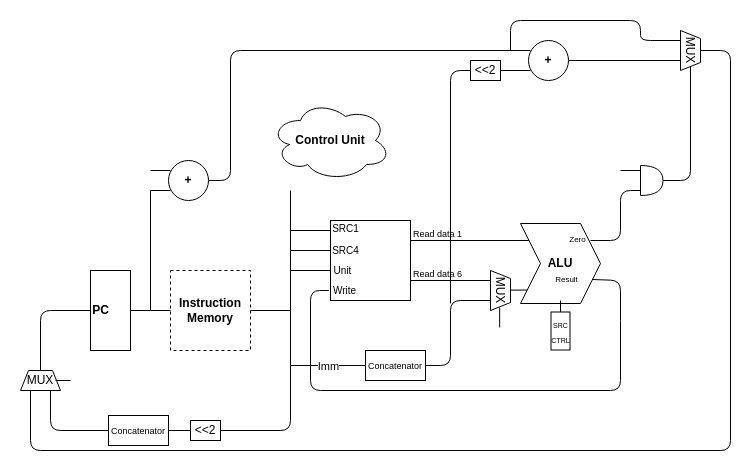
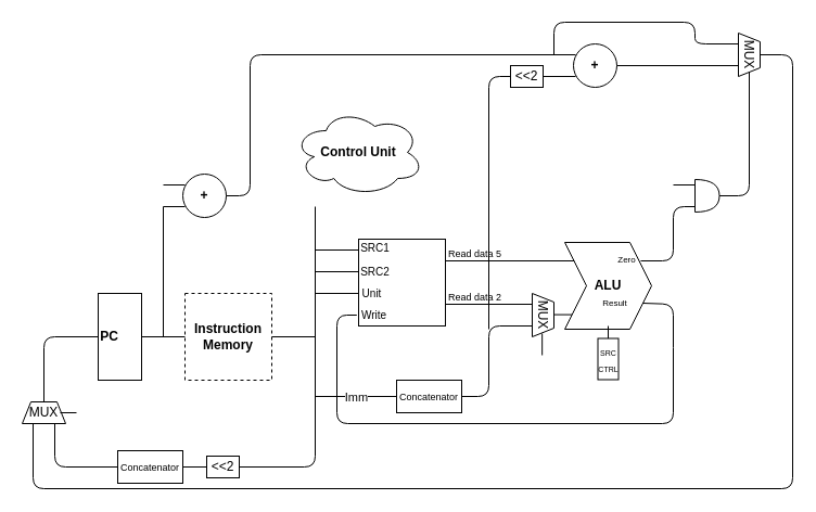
  <mxCell id="0" />
  <mxCell id="1" parent="0" />
  <mxCell id="2" value="&lt;b&gt;Instruction Memory&lt;/b&gt;" style="whiteSpace=wrap;html=1;aspect=fixed;dashed=1;" vertex="1" parent="1"><mxGeometry x="170" y="270" width="80" height="80" as="geometry" /></mxCell>
  <mxCell id="3" value="" style="rounded=0;whiteSpace=wrap;html=1;rotation=90;" vertex="1" parent="1"><mxGeometry x="70" y="290" width="80" height="40" as="geometry" /></mxCell>
  <mxCell id="4" value="" style="endArrow=none;html=1;exitX=0.5;exitY=0;exitDx=0;exitDy=0;entryX=0;entryY=0.5;entryDx=0;entryDy=0;" edge="1" parent="1" source="3" target="2"><mxGeometry width="50" height="50" relative="1" as="geometry"><mxPoint x="370" y="210" as="sourcePoint" /><mxPoint x="420" y="160" as="targetPoint" /></mxGeometry></mxCell>
  <mxCell id="5" value="" style="endArrow=none;html=1;" edge="1" parent="1"><mxGeometry width="50" height="50" relative="1" as="geometry"><mxPoint x="150" y="310" as="sourcePoint" /><mxPoint x="150" y="190" as="targetPoint" /></mxGeometry></mxCell>
  <mxCell id="6" value="&lt;b&gt;PC&lt;/b&gt;" style="text;html=1;align=center;verticalAlign=middle;resizable=0;points=[];autosize=1;" vertex="1" parent="1"><mxGeometry x="85" y="300" width="30" height="20" as="geometry" /></mxCell>
  <mxCell id="7" value="&lt;b&gt;+&lt;/b&gt;" style="ellipse;whiteSpace=wrap;html=1;aspect=fixed;" vertex="1" parent="1"><mxGeometry x="168" y="160" width="40" height="40" as="geometry" /></mxCell>
  <mxCell id="8" value="" style="endArrow=none;html=1;" edge="1" parent="1"><mxGeometry width="50" height="50" relative="1" as="geometry"><mxPoint x="150" y="190" as="sourcePoint" /><mxPoint x="170" y="190" as="targetPoint" /></mxGeometry></mxCell>
  <mxCell id="9" value="" style="endArrow=none;html=1;" edge="1" parent="1"><mxGeometry width="50" height="50" relative="1" as="geometry"><mxPoint x="150" y="170" as="sourcePoint" /><mxPoint x="170" y="170" as="targetPoint" /></mxGeometry></mxCell>
  <mxCell id="10" value="" style="endArrow=none;html=1;exitX=1;exitY=0.5;exitDx=0;exitDy=0;" edge="1" parent="1" source="7"><mxGeometry width="50" height="50" relative="1" as="geometry"><mxPoint x="350" y="230" as="sourcePoint" /><mxPoint x="530" y="50" as="targetPoint" /><Array as="points"><mxPoint x="230" y="180" /><mxPoint x="230" y="50" /></Array></mxGeometry></mxCell>
  <mxCell id="11" value="" style="endArrow=none;html=1;exitX=1;exitY=0.5;exitDx=0;exitDy=0;" edge="1" parent="1" source="2"><mxGeometry width="50" height="50" relative="1" as="geometry"><mxPoint x="350" y="230" as="sourcePoint" /><mxPoint x="290" y="310" as="targetPoint" /></mxGeometry></mxCell>
  <mxCell id="12" value="" style="endArrow=none;html=1;" edge="1" parent="1"><mxGeometry width="50" height="50" relative="1" as="geometry"><mxPoint x="50" y="390" as="sourcePoint" /><mxPoint x="290" y="190" as="targetPoint" /><Array as="points"><mxPoint x="50" y="430" /><mxPoint x="290" y="430" /></Array></mxGeometry></mxCell>
  <mxCell id="13" value="" style="endArrow=none;html=1;" edge="1" parent="1"><mxGeometry width="50" height="50" relative="1" as="geometry"><mxPoint x="290" y="230" as="sourcePoint" /><mxPoint x="330" y="230" as="targetPoint" /></mxGeometry></mxCell>
  <mxCell id="14" value="" style="endArrow=none;html=1;" edge="1" parent="1"><mxGeometry width="50" height="50" relative="1" as="geometry"><mxPoint x="290" y="250" as="sourcePoint" /><mxPoint x="330" y="250" as="targetPoint" /></mxGeometry></mxCell>
  <mxCell id="15" value="" style="endArrow=none;html=1;" edge="1" parent="1"><mxGeometry width="50" height="50" relative="1" as="geometry"><mxPoint x="290" y="270" as="sourcePoint" /><mxPoint x="330" y="270" as="targetPoint" /></mxGeometry></mxCell>
  <mxCell id="16" value="" style="whiteSpace=wrap;html=1;aspect=fixed;" vertex="1" parent="1"><mxGeometry x="330" y="220" width="80" height="80" as="geometry" /></mxCell>
  <mxCell id="17" value="&lt;b&gt;Control Unit&lt;/b&gt;" style="ellipse;shape=cloud;whiteSpace=wrap;html=1;" vertex="1" parent="1"><mxGeometry x="270" y="100" width="120" height="80" as="geometry" /></mxCell>
  <mxCell id="18" value="&amp;lt;&amp;lt;2" style="rounded=0;whiteSpace=wrap;html=1;" vertex="1" parent="1"><mxGeometry x="190" y="420" width="30" height="20" as="geometry" /></mxCell>
  <mxCell id="19" value="&lt;font style=&quot;font-size: 9px&quot;&gt;Concatenator&lt;/font&gt;" style="rounded=0;whiteSpace=wrap;html=1;" vertex="1" parent="1"><mxGeometry x="108" y="415" width="60" height="30" as="geometry" /></mxCell>
  <mxCell id="20" value="&lt;font style=&quot;font-size: 10px&quot;&gt;SRC1&lt;/font&gt;" style="text;html=1;align=center;verticalAlign=middle;resizable=0;points=[];autosize=1;" vertex="1" parent="1"><mxGeometry x="325" y="218" width="40" height="20" as="geometry" /></mxCell>
- <mxCell id="21" value="&lt;font style=&quot;font-size: 10px&quot;&gt;SRC4&lt;/font&gt;" style="text;html=1;align=center;verticalAlign=middle;resizable=0;points=[];autosize=1;" vertex="1" parent="1"><mxGeometry x="325" y="240" width="40" height="20" as="geometry" /></mxCell>
+ <mxCell id="21" value="&lt;font style=&quot;font-size: 10px&quot;&gt;SRC2&lt;/font&gt;" style="text;html=1;align=center;verticalAlign=middle;resizable=0;points=[];autosize=1;" vertex="1" parent="1"><mxGeometry x="325" y="240" width="40" height="20" as="geometry" /></mxCell>
  <mxCell id="22" value="&lt;font style=&quot;font-size: 10px&quot;&gt;Unit&lt;/font&gt;" style="text;html=1;align=center;verticalAlign=middle;resizable=0;points=[];autosize=1;" vertex="1" parent="1"><mxGeometry x="322" y="260" width="40" height="20" as="geometry" /></mxCell>
  <mxCell id="23" value="" style="endArrow=none;html=1;entryX=-0.021;entryY=0.875;entryDx=0;entryDy=0;entryPerimeter=0;" edge="1" parent="1" target="16"><mxGeometry width="50" height="50" relative="1" as="geometry"><mxPoint x="620" y="320" as="sourcePoint" /><mxPoint x="400" y="180" as="targetPoint" /><Array as="points"><mxPoint x="620" y="390" /><mxPoint x="310" y="390" /><mxPoint x="310" y="290" /></Array></mxGeometry></mxCell>
  <mxCell id="24" value="" style="endArrow=none;html=1;" edge="1" parent="1"><mxGeometry width="50" height="50" relative="1" as="geometry"><mxPoint x="410" y="240" as="sourcePoint" /><mxPoint x="530" y="240" as="targetPoint" /></mxGeometry></mxCell>
  <mxCell id="25" value="" style="endArrow=none;html=1;" edge="1" parent="1"><mxGeometry width="50" height="50" relative="1" as="geometry"><mxPoint x="410" y="280" as="sourcePoint" /><mxPoint x="490" y="280" as="targetPoint" /></mxGeometry></mxCell>
  <mxCell id="26" value="&lt;font style=&quot;font-size: 10px&quot;&gt;Write&lt;/font&gt;" style="text;html=1;align=center;verticalAlign=middle;resizable=0;points=[];autosize=1;" vertex="1" parent="1"><mxGeometry x="324" y="280" width="40" height="20" as="geometry" /></mxCell>
- <mxCell id="27" value="&lt;font style=&quot;font-size: 9px&quot;&gt;Read data 6&lt;/font&gt;" style="text;html=1;align=center;verticalAlign=middle;resizable=0;points=[];autosize=1;" vertex="1" parent="1"><mxGeometry x="407" y="263" width="60" height="20" as="geometry" /></mxCell>
- <mxCell id="28" value="&lt;font style=&quot;font-size: 9px&quot;&gt;Read data 1&lt;/font&gt;" style="text;html=1;align=center;verticalAlign=middle;resizable=0;points=[];autosize=1;" vertex="1" parent="1"><mxGeometry x="407" y="223" width="60" height="20" as="geometry" /></mxCell>
+ <mxCell id="27" value="&lt;font style=&quot;font-size: 9px&quot;&gt;Read data 2&lt;/font&gt;" style="text;html=1;align=center;verticalAlign=middle;resizable=0;points=[];autosize=1;" vertex="1" parent="1"><mxGeometry x="407" y="263" width="60" height="20" as="geometry" /></mxCell>
+ <mxCell id="28" value="&lt;font style=&quot;font-size: 9px&quot;&gt;Read data 5&lt;/font&gt;" style="text;html=1;align=center;verticalAlign=middle;resizable=0;points=[];autosize=1;" vertex="1" parent="1"><mxGeometry x="407" y="223" width="60" height="20" as="geometry" /></mxCell>
  <mxCell id="29" value="MUX" style="shape=trapezoid;perimeter=trapezoidPerimeter;whiteSpace=wrap;html=1;rotation=90;" vertex="1" parent="1"><mxGeometry x="480" y="280" width="40" height="20" as="geometry" /></mxCell>
  <mxCell id="30" value="" style="endArrow=none;html=1;entryX=0.75;entryY=1;entryDx=0;entryDy=0;" edge="1" parent="1" target="29"><mxGeometry width="50" height="50" relative="1" as="geometry"><mxPoint x="290" y="365" as="sourcePoint" /><mxPoint x="470" y="300" as="targetPoint" /><Array as="points"><mxPoint x="450" y="365" /><mxPoint x="450" y="300" /></Array></mxGeometry></mxCell>
  <mxCell id="31" value="Imm" style="edgeLabel;html=1;align=center;verticalAlign=middle;resizable=0;points=[];" vertex="1" connectable="0" parent="30"><mxGeometry x="-0.685" y="3" relative="1" as="geometry"><mxPoint x="-5" y="3" as="offset" /></mxGeometry></mxCell>
  <mxCell id="32" value="&lt;font style=&quot;font-size: 9px&quot;&gt;Concatenator&lt;/font&gt;" style="rounded=0;whiteSpace=wrap;html=1;" vertex="1" parent="1"><mxGeometry x="365" y="350" width="60" height="30" as="geometry" /></mxCell>
  <mxCell id="33" value="" style="endArrow=none;html=1;" edge="1" parent="1"><mxGeometry width="50" height="50" relative="1" as="geometry"><mxPoint x="510" y="289.58" as="sourcePoint" /><mxPoint x="530" y="289.58" as="targetPoint" /></mxGeometry></mxCell>
  <mxCell id="34" value="&lt;b&gt;ALU&lt;/b&gt;" style="shape=step;perimeter=stepPerimeter;whiteSpace=wrap;html=1;fixedSize=1;" vertex="1" parent="1"><mxGeometry x="520" y="223" width="80" height="80" as="geometry" /></mxCell>
  <mxCell id="35" value="" style="endArrow=none;html=1;" edge="1" parent="1"><mxGeometry width="50" height="50" relative="1" as="geometry"><mxPoint x="590" y="240" as="sourcePoint" /><mxPoint x="640" y="190" as="targetPoint" /><Array as="points"><mxPoint x="620" y="240" /><mxPoint x="620" y="190" /></Array></mxGeometry></mxCell>
  <mxCell id="36" value="" style="endArrow=none;html=1;exitX=1;exitY=0.75;exitDx=0;exitDy=0;" edge="1" parent="1" source="34"><mxGeometry width="50" height="50" relative="1" as="geometry"><mxPoint x="650" y="270" as="sourcePoint" /><mxPoint x="620" y="320" as="targetPoint" /><Array as="points"><mxPoint x="620" y="280" /></Array></mxGeometry></mxCell>
  <mxCell id="37" value="" style="endArrow=none;html=1;" edge="1" parent="1"><mxGeometry width="50" height="50" relative="1" as="geometry"><mxPoint x="450" y="303" as="sourcePoint" /><mxPoint x="470" y="70" as="targetPoint" /><Array as="points"><mxPoint x="450" y="70" /></Array></mxGeometry></mxCell>
  <mxCell id="38" value="&amp;lt;&amp;lt;2" style="rounded=0;whiteSpace=wrap;html=1;" vertex="1" parent="1"><mxGeometry x="470" y="60" width="30" height="20" as="geometry" /></mxCell>
  <mxCell id="39" value="" style="endArrow=none;html=1;" edge="1" parent="1"><mxGeometry width="50" height="50" relative="1" as="geometry"><mxPoint x="500" y="70" as="sourcePoint" /><mxPoint x="530" y="70" as="targetPoint" /></mxGeometry></mxCell>
  <mxCell id="40" value="&lt;b&gt;+&lt;/b&gt;" style="ellipse;whiteSpace=wrap;html=1;aspect=fixed;" vertex="1" parent="1"><mxGeometry x="528" y="40" width="40" height="40" as="geometry" /></mxCell>
  <mxCell id="41" value="" style="shape=or;whiteSpace=wrap;html=1;" vertex="1" parent="1"><mxGeometry x="640" y="165" width="22.5" height="30" as="geometry" /></mxCell>
  <mxCell id="42" value="" style="endArrow=none;html=1;" edge="1" parent="1"><mxGeometry width="50" height="50" relative="1" as="geometry"><mxPoint x="620" y="170" as="sourcePoint" /><mxPoint x="640" y="170" as="targetPoint" /></mxGeometry></mxCell>
  <mxCell id="43" value="" style="endArrow=none;html=1;entryX=1;entryY=0.5;entryDx=0;entryDy=0;" edge="1" parent="1" target="45"><mxGeometry width="50" height="50" relative="1" as="geometry"><mxPoint x="662.5" y="180" as="sourcePoint" /><mxPoint x="690" y="90" as="targetPoint" /><Array as="points"><mxPoint x="690" y="180" /></Array></mxGeometry></mxCell>
  <mxCell id="44" value="" style="endArrow=none;html=1;entryX=0.75;entryY=1;entryDx=0;entryDy=0;" edge="1" parent="1" target="45"><mxGeometry width="50" height="50" relative="1" as="geometry"><mxPoint x="568" y="60" as="sourcePoint" /><mxPoint x="630" y="60" as="targetPoint" /></mxGeometry></mxCell>
  <mxCell id="45" value="MUX" style="shape=trapezoid;perimeter=trapezoidPerimeter;whiteSpace=wrap;html=1;rotation=90;" vertex="1" parent="1"><mxGeometry x="670" y="40" width="40" height="20" as="geometry" /></mxCell>
  <mxCell id="46" value="" style="endArrow=none;html=1;entryX=0.25;entryY=1;entryDx=0;entryDy=0;" edge="1" parent="1" target="45"><mxGeometry width="50" height="50" relative="1" as="geometry"><mxPoint x="510" y="50" as="sourcePoint" /><mxPoint x="640" y="40" as="targetPoint" /><Array as="points"><mxPoint x="510" y="20" /><mxPoint x="640" y="20" /><mxPoint x="640" y="40" /></Array></mxGeometry></mxCell>
  <mxCell id="47" value="" style="rounded=0;whiteSpace=wrap;html=1;rotation=90;" vertex="1" parent="1"><mxGeometry x="541" y="321" width="38" height="19" as="geometry" /></mxCell>
  <mxCell id="48" value="" style="endArrow=none;html=1;exitX=0;exitY=0.5;exitDx=0;exitDy=0;entryX=0.5;entryY=0.963;entryDx=0;entryDy=0;entryPerimeter=0;" edge="1" parent="1" source="47" target="34"><mxGeometry width="50" height="50" relative="1" as="geometry"><mxPoint x="350" y="230" as="sourcePoint" /><mxPoint x="400" y="180" as="targetPoint" /></mxGeometry></mxCell>
  <mxCell id="49" value="&lt;font style=&quot;font-size: 7px&quot;&gt;SRC&lt;br&gt;CTRL&lt;/font&gt;" style="text;html=1;align=center;verticalAlign=middle;resizable=0;points=[];autosize=1;" vertex="1" parent="1"><mxGeometry x="545" y="310.5" width="30" height="40" as="geometry" /></mxCell>
  <mxCell id="50" value="&lt;font style=&quot;font-size: 8px&quot;&gt;Zero&lt;/font&gt;" style="text;html=1;align=center;verticalAlign=middle;resizable=0;points=[];autosize=1;" vertex="1" parent="1"><mxGeometry x="562" y="228" width="30" height="20" as="geometry" /></mxCell>
  <mxCell id="51" value="&lt;font style=&quot;font-size: 8px&quot;&gt;Result&lt;/font&gt;" style="text;html=1;align=center;verticalAlign=middle;resizable=0;points=[];autosize=1;" vertex="1" parent="1"><mxGeometry x="546" y="268" width="40" height="20" as="geometry" /></mxCell>
  <mxCell id="52" value="" style="endArrow=none;html=1;exitX=0.5;exitY=0;exitDx=0;exitDy=0;" edge="1" parent="1" source="45"><mxGeometry width="50" height="50" relative="1" as="geometry"><mxPoint x="700" y="80" as="sourcePoint" /><mxPoint x="30" y="390" as="targetPoint" /><Array as="points"><mxPoint x="730" y="50" /><mxPoint x="730" y="450" /><mxPoint x="30" y="450" /></Array></mxGeometry></mxCell>
  <mxCell id="53" value="MUX" style="shape=trapezoid;perimeter=trapezoidPerimeter;whiteSpace=wrap;html=1;rotation=0;" vertex="1" parent="1"><mxGeometry x="20" y="370" width="40" height="20" as="geometry" /></mxCell>
  <mxCell id="54" value="" style="endArrow=none;html=1;entryX=0.5;entryY=1;entryDx=0;entryDy=0;" edge="1" parent="1" target="3"><mxGeometry width="50" height="50" relative="1" as="geometry"><mxPoint x="40" y="370" as="sourcePoint" /><mxPoint x="40" y="320" as="targetPoint" /><Array as="points"><mxPoint x="40" y="310" /></Array></mxGeometry></mxCell>
  <mxCell id="55" value="" style="endArrow=none;html=1;" edge="1" parent="1"><mxGeometry width="50" height="50" relative="1" as="geometry"><mxPoint x="55" y="380" as="sourcePoint" /><mxPoint x="70" y="380" as="targetPoint" /></mxGeometry></mxCell>
  <mxCell id="56" value="" style="endArrow=none;html=1;" edge="1" parent="1"><mxGeometry width="50" height="50" relative="1" as="geometry"><mxPoint x="499.17" y="307" as="sourcePoint" /><mxPoint x="499.17" y="327" as="targetPoint" /></mxGeometry></mxCell>
